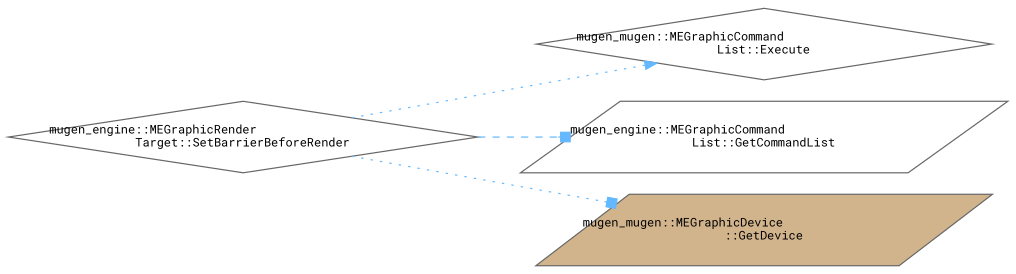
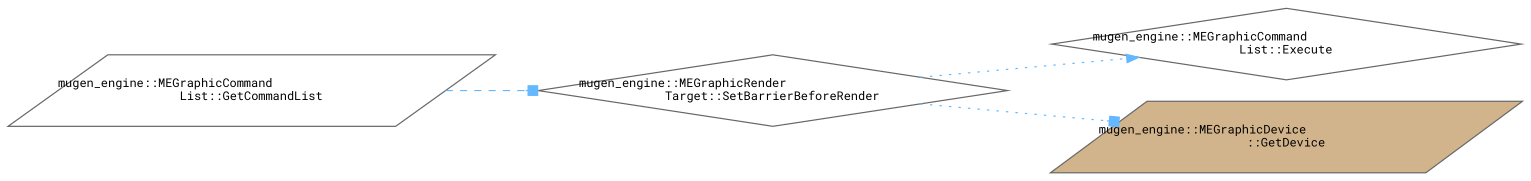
  digraph {
    fontname="Roboto Mono"
    rankdir=LR
    node [color=grey40 fillcolor=white fontname="Roboto Mono" fontsize=10 shape=diamond style=filled]
    edge [arrowhead=box color=steelblue1 fontname="Roboto Mono" fontsize=10 labelfontname=Helvetica labelfontsize=10 style=dotted]
    n1 [color=gray40 fontcolor=black height=0.2 label="mugen_engine::MEGraphicRender\lTarget::SetBarrierBeforeRender" width=0.4]
-   n2 [height=0.2 label="mugen_mugen::MEGraphicCommand\lList::Execute" width=0.4]
+   n2 [height=0.2 label="mugen_engine::MEGraphicCommand\lList::Execute" width=0.4]
    n3 [height=0.2 label="mugen_engine::MEGraphicCommand\lList::GetCommandList" shape=parallelogram width=0.4]
-   n4 [fillcolor=tan height=0.2 label="mugen_mugen::MEGraphicDevice\l::GetDevice" shape=parallelogram width=0.4]
+   n4 [fillcolor=tan height=0.2 label="mugen_engine::MEGraphicDevice\l::GetDevice" shape=parallelogram width=0.4]
    n1 -> n2 [arrowhead=normal]
-   n1 -> n3 [style=dashed]
+   n3 -> n1 [style=dashed]
    n1 -> n4
  }
